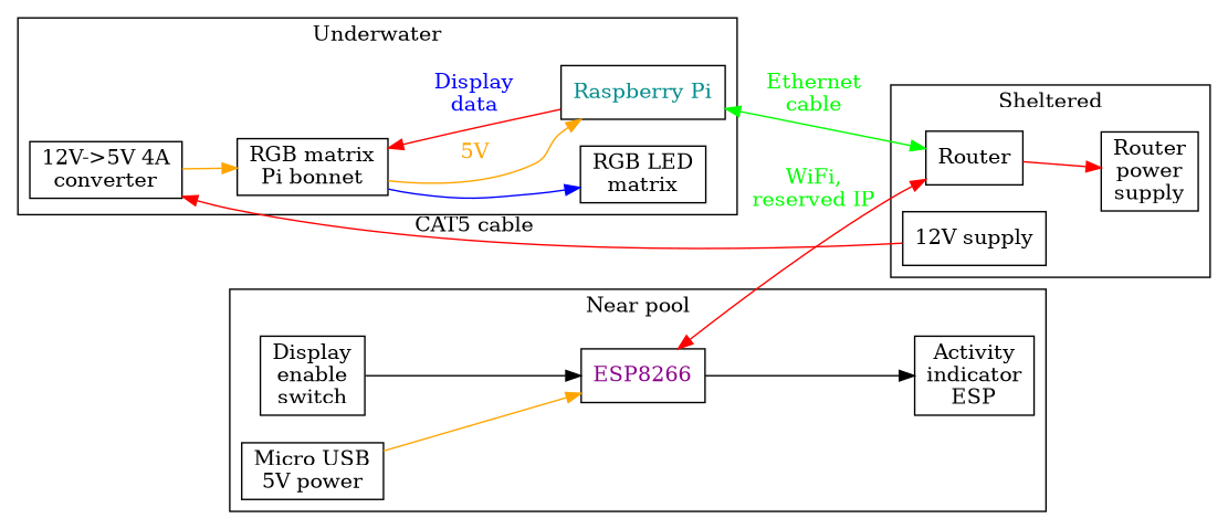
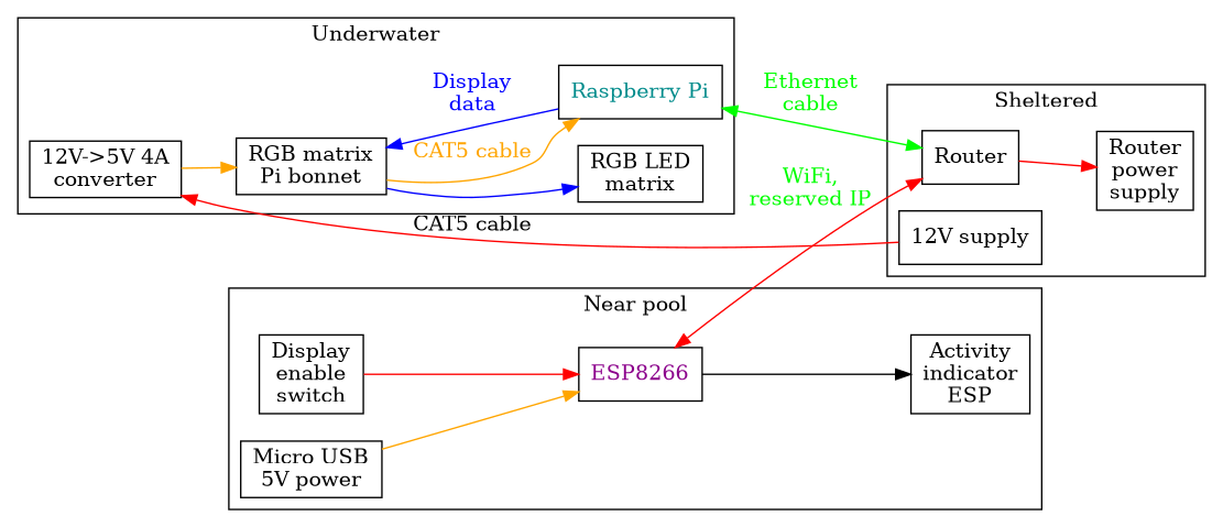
  digraph {
    rankdir=LR
    node [shape=box]
    edge [color=orange]
    n1 [label="12V->5V 4A\nconverter"]
    n2 [label="RGB matrix\nPi bonnet"]
    n3 [label="RGB LED\nmatrix"]
    n4 [fontcolor=darkcyan label="Raspberry Pi"]
    n5 [fontcolor=darkmagenta label=ESP8266]
    n6 [label="Activity\nindicator\nESP"]
    n7 [label="Display\nenable\nswitch"]
    n8 [label="Micro USB\n5V power"]
    n9 [label="Router\npower\nsupply"]
    Router
    n11 [label="12V supply"]
    subgraph cluster_1 {
      label=Underwater
      n1
      n2
      n3
      n4
    }
    subgraph cluster_2 {
      label="Near pool"
      n5
      n6
      n7
      n8
    }
    subgraph cluster_3 {
      label=Sheltered
      n9
      Router
      n11
    }
    n1 -> n2
    n2 -> n3 [color=blue]
-   n2 -> n4 [fontcolor=orange label="5V"]
-   n4 -> n2 [color=red fontcolor=blue label="Display\ndata"]
+   n2 -> n4 [fontcolor=orange label="CAT5 cable"]
+   n4 -> n2 [color=blue fontcolor=blue label="Display\ndata"]
    n4 -> Router [color=green dir=both fontcolor=green label="Ethernet\ncable"]
    n5 -> n6 [color=""]
    n5 -> Router [color=red dir=both fontcolor=green label="WiFi,\nreserved IP"]
-   n7 -> n5 [color=""]
+   n7 -> n5 [color=red]
    n8 -> n5
    Router -> n9 [color=red]
    n11 -> n1 [color=red label="CAT5 cable"]
  }
